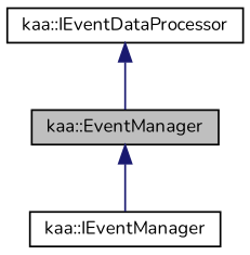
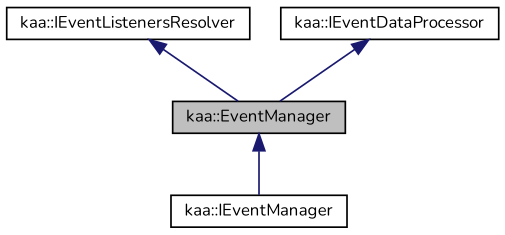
  digraph {
    fontname=Nunito
    node [color=black fontname=Nunito fontsize=10 shape=record]
    edge [color=midnightblue dir=back fontname=Nunito fontsize=10 labelfontname=FreeSans labelfontsize=10 style=solid]
    n1 [fillcolor=grey75 fontcolor=black height=0.2 label="kaa::EventManager" style=filled width=0.4]
    n2 [height=0.2 label="kaa::IEventManager" width=0.4]
+   n3 [height=0.2 label="kaa::IEventListenersResolver" width=0.4]
    n4 [height=0.2 label="kaa::IEventDataProcessor" width=0.4]
    n1 -> n2
+   n3 -> n1
    n4 -> n1
  }
